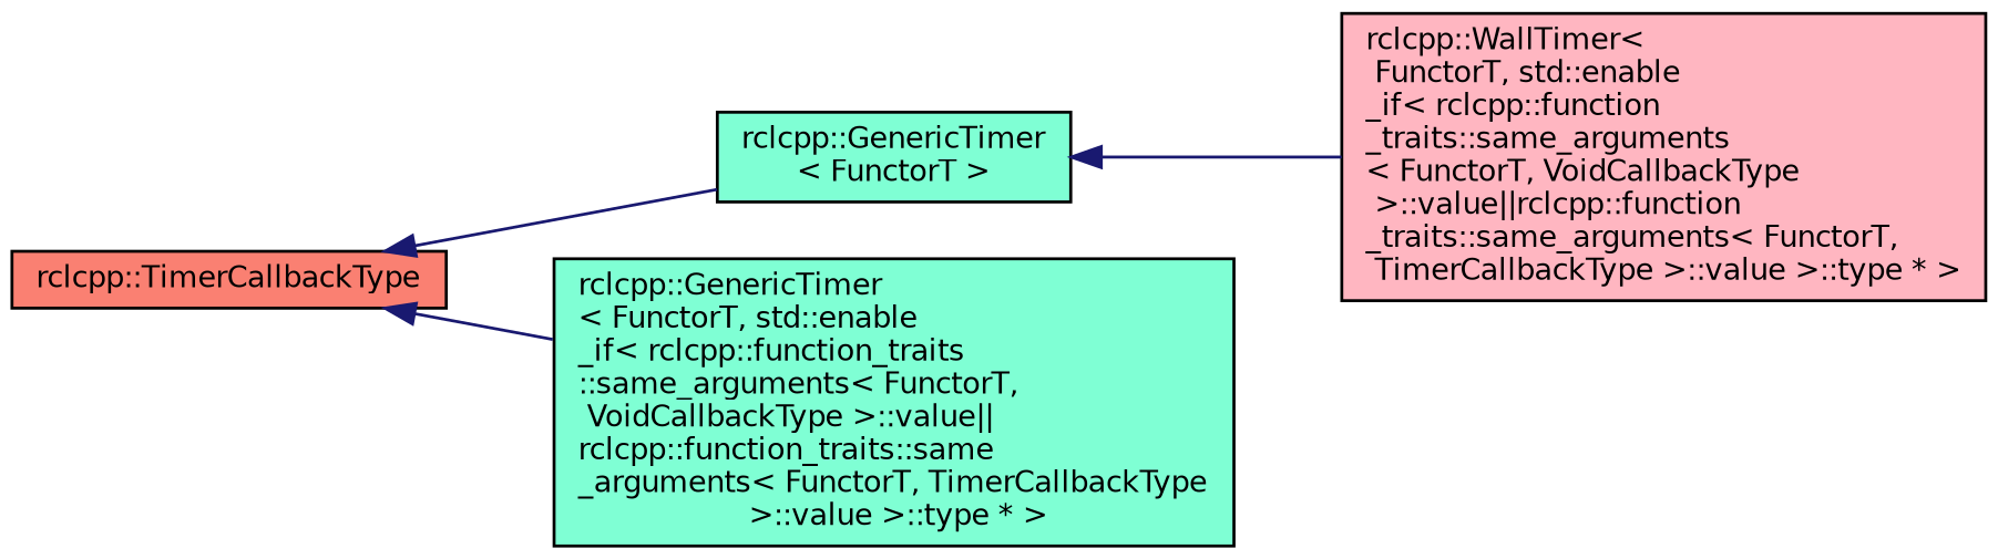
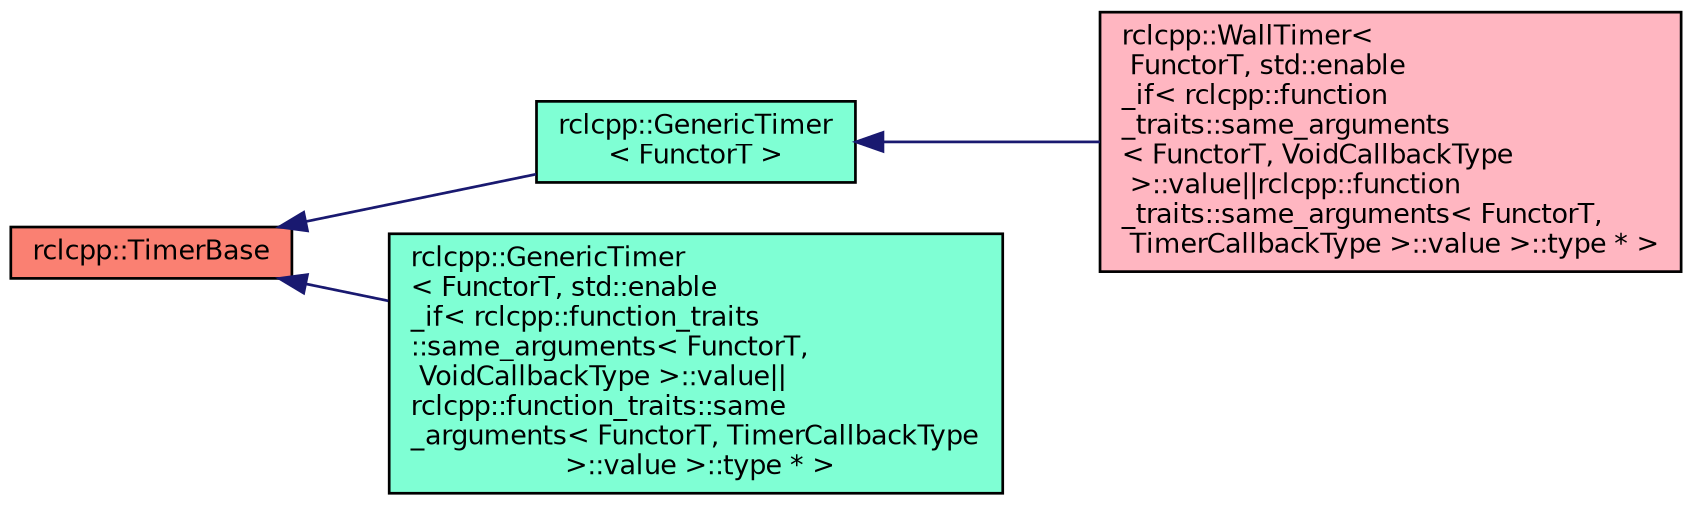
  digraph {
    rankdir=LR
    node [color=black fillcolor=aquamarine fontname=Helvetica fontsize=10 shape=record style=filled]
    edge [color=midnightblue dir=back fontname=Helvetica fontsize=10 labelfontname=Helvetica labelfontsize=10 style=solid]
-   n1 [fillcolor=salmon fontcolor=black height=0.2 label="rclcpp::TimerCallbackType" width=0.4]
+   n1 [fillcolor=salmon fontcolor=black height=0.2 label="rclcpp::TimerBase" width=0.4]
    n2 [height=0.2 label="rclcpp::GenericTimer\l\< FunctorT \>" width=0.4]
    n3 [height=0.2 label="rclcpp::GenericTimer\l\< FunctorT, std::enable\l_if\< rclcpp::function_traits\l::same_arguments\< FunctorT,\l VoidCallbackType \>::value\|\|\lrclcpp::function_traits::same\l_arguments\< FunctorT, TimerCallbackType\l \>::value \>::type * \>" width=0.4]
    n4 [fillcolor=lightpink height=0.2 label="rclcpp::WallTimer\<\l FunctorT, std::enable\l_if\< rclcpp::function\l_traits::same_arguments\l\< FunctorT, VoidCallbackType\l \>::value\|\|rclcpp::function\l_traits::same_arguments\< FunctorT,\l TimerCallbackType \>::value \>::type * \>" width=0.4]
    n1 -> n2
    n1 -> n3
    n2 -> n4
  }
